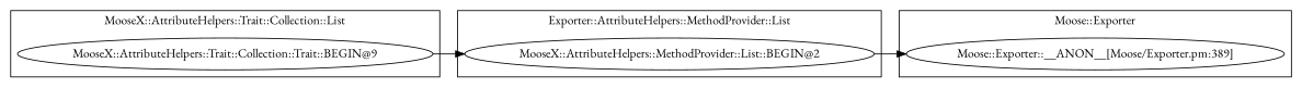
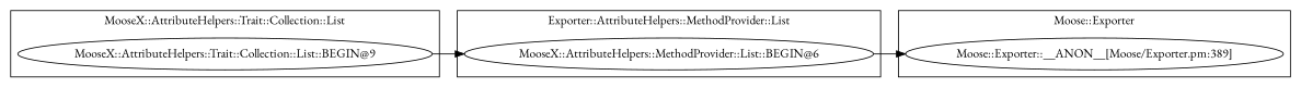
  digraph {
    fontname="EB Garamond"
    rankdir=LR
    node [fontname="EB Garamond"]
    edge [fontname="EB Garamond"]
    "Moose::Exporter::__ANON__[Moose/Exporter.pm:389]"
-   "MooseX::AttributeHelpers::Trait::Collection::List::BEGIN@9" [label="MooseX::AttributeHelpers::Trait::Collection::Trait::BEGIN@9"]
-   "MooseX::AttributeHelpers::MethodProvider::List::BEGIN@2"
+   "MooseX::AttributeHelpers::Trait::Collection::List::BEGIN@9"
+   "MooseX::AttributeHelpers::MethodProvider::List::BEGIN@2" [label="MooseX::AttributeHelpers::MethodProvider::List::BEGIN@6"]
    subgraph cluster_1 {
      label="Moose::Exporter"
      "Moose::Exporter::__ANON__[Moose/Exporter.pm:389]"
    }
    subgraph cluster_2 {
      label="MooseX::AttributeHelpers::Trait::Collection::List"
      "MooseX::AttributeHelpers::Trait::Collection::List::BEGIN@9"
    }
    subgraph cluster_3 {
      label="Exporter::AttributeHelpers::MethodProvider::List"
      "MooseX::AttributeHelpers::MethodProvider::List::BEGIN@2"
    }
    "MooseX::AttributeHelpers::Trait::Collection::List::BEGIN@9" -> "MooseX::AttributeHelpers::MethodProvider::List::BEGIN@2"
    "MooseX::AttributeHelpers::MethodProvider::List::BEGIN@2" -> "Moose::Exporter::__ANON__[Moose/Exporter.pm:389]"
  }
